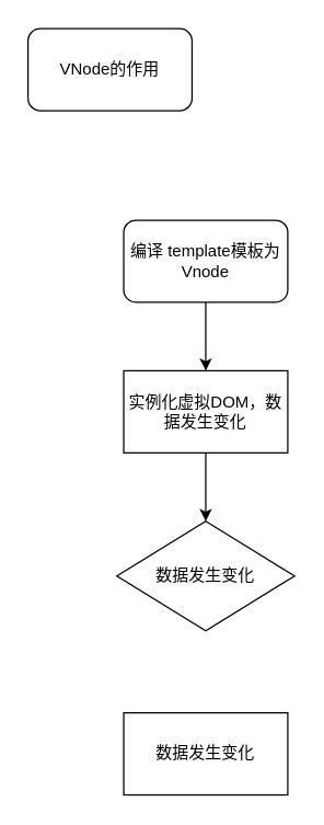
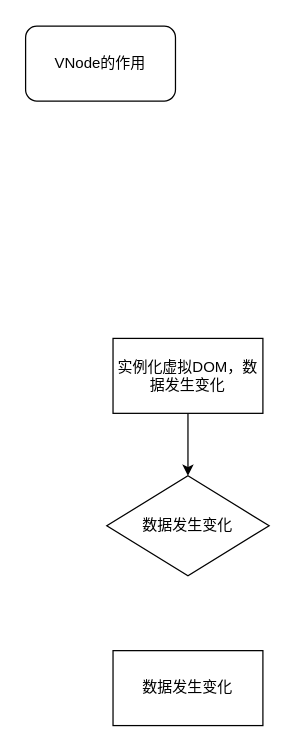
  <mxCell id="0" />
  <mxCell id="1" parent="0" />
  <mxCell id="2" value="VNode的作用&lt;br&gt;" style="rounded=1;whiteSpace=wrap;html=1;" vertex="1" parent="1"><mxGeometry x="20" y="20" width="120" height="60" as="geometry" /></mxCell>
- <mxCell id="3" style="edgeStyle=orthogonalEdgeStyle;rounded=0;orthogonalLoop=1;jettySize=auto;html=1;" edge="1" parent="1" source="4" target="6"><mxGeometry relative="1" as="geometry" /></mxCell>
- <mxCell id="4" value="编译 template模板为Vnode" style="rounded=1;whiteSpace=wrap;html=1;" vertex="1" parent="1"><mxGeometry x="90" y="160" width="120" height="60" as="geometry" /></mxCell>
  <mxCell id="5" style="edgeStyle=orthogonalEdgeStyle;rounded=0;orthogonalLoop=1;jettySize=auto;html=1;entryX=0.5;entryY=0;entryDx=0;entryDy=0;" edge="1" parent="1" source="6" target="8"><mxGeometry relative="1" as="geometry" /></mxCell>
  <mxCell id="6" value="实例化虚拟DOM，数据发生变化" style="rounded=0;whiteSpace=wrap;html=1;" vertex="1" parent="1"><mxGeometry x="90" y="270" width="120" height="60" as="geometry" /></mxCell>
  <mxCell id="7" value="数据发生变化" style="rounded=0;whiteSpace=wrap;html=1;" vertex="1" parent="1"><mxGeometry x="90" y="520" width="120" height="60" as="geometry" /></mxCell>
  <mxCell id="8" value="&lt;span&gt;数据发生变化&lt;/span&gt;" style="rhombus;whiteSpace=wrap;html=1;" vertex="1" parent="1"><mxGeometry x="85" y="380" width="130" height="80" as="geometry" /></mxCell>
